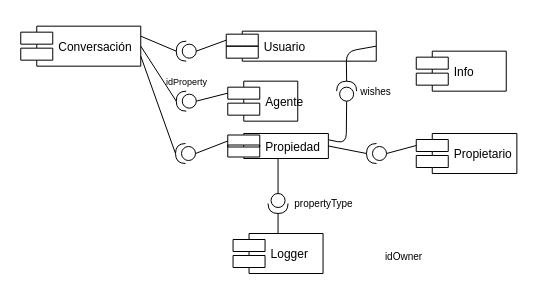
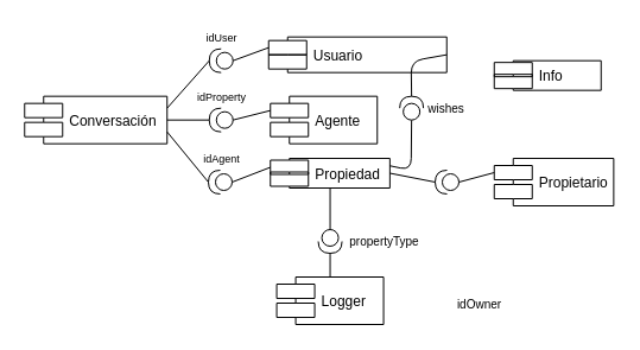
  <mxCell id="0" />
  <mxCell id="1" parent="0" />
- <mxCell id="2" value="Conversación" style="shape=component;align=left;spacingLeft=36;fillColor=#FFFFFF;" vertex="1" parent="1"><mxGeometry x="20.25" y="25.67" width="120" height="40" as="geometry" /></mxCell>
+ <mxCell id="2" value="Conversación" style="shape=component;align=left;spacingLeft=36;fillColor=#FFFFFF;" vertex="1" parent="1"><mxGeometry x="20.25" y="80.67" width="120" height="40" as="geometry" /></mxCell>
  <mxCell id="3" value="" style="shape=providedRequiredInterface;html=1;verticalLabelPosition=bottom;fillColor=#FFFFFF;rotation=-180;" vertex="1" parent="1"><mxGeometry x="175.75" y="40.67" width="20" height="20" as="geometry" /></mxCell>
  <mxCell id="4" value="Usuario" style="shape=component;align=left;spacingLeft=36;fillColor=#FFFFFF;" vertex="1" parent="1"><mxGeometry x="225.75" y="30.67" width="150" height="30" as="geometry" /></mxCell>
- <mxCell id="5" value="Agente" style="shape=component;align=left;spacingLeft=36;fillColor=#FFFFFF;" vertex="1" parent="1"><mxGeometry x="227.25" y="80.67" width="70" height="40" as="geometry" /></mxCell>
+ <mxCell id="5" value="Agente" style="shape=component;align=left;spacingLeft=36;fillColor=#FFFFFF;" vertex="1" parent="1"><mxGeometry x="227.25" y="80.67" width="90" height="40" as="geometry" /></mxCell>
  <mxCell id="6" value="" style="endArrow=none;html=1;entryX=0;entryY=0.3;entryDx=0;entryDy=0;exitX=0;exitY=0.5;exitDx=0;exitDy=0;exitPerimeter=0;" edge="1" parent="1" source="3" target="4"><mxGeometry width="50" height="50" relative="1" as="geometry"><mxPoint x="193.5" y="190.67" as="sourcePoint" /><mxPoint x="243.5" y="140.67" as="targetPoint" /></mxGeometry></mxCell>
  <mxCell id="7" value="" style="endArrow=none;html=1;entryX=1;entryY=0.5;entryDx=0;entryDy=0;exitX=1;exitY=0.25;exitDx=0;exitDy=0;entryPerimeter=0;" edge="1" parent="1" source="2" target="3"><mxGeometry width="50" height="50" relative="1" as="geometry"><mxPoint x="225" y="120.67" as="sourcePoint" /><mxPoint x="308" y="108.67" as="targetPoint" /></mxGeometry></mxCell>
  <mxCell id="8" value="" style="endArrow=none;html=1;exitX=1;exitY=0.5;exitDx=0;exitDy=0;entryX=1;entryY=0.5;entryDx=0;entryDy=0;entryPerimeter=0;" edge="1" parent="1" source="2" target="9"><mxGeometry width="50" height="50" relative="1" as="geometry"><mxPoint x="125.75" y="105.67" as="sourcePoint" /><mxPoint x="205" y="120.67" as="targetPoint" /></mxGeometry></mxCell>
  <mxCell id="9" value="" style="shape=providedRequiredInterface;html=1;verticalLabelPosition=bottom;fillColor=#FFFFFF;rotation=-180;" vertex="1" parent="1"><mxGeometry x="175.75" y="90.67" width="20" height="20" as="geometry" /></mxCell>
  <mxCell id="10" value="" style="endArrow=none;html=1;entryX=0;entryY=0.3;entryDx=0;entryDy=0;exitX=0;exitY=0.5;exitDx=0;exitDy=0;exitPerimeter=0;" edge="1" parent="1" source="9" target="5"><mxGeometry width="50" height="50" relative="1" as="geometry"><mxPoint x="95.25" y="123" as="sourcePoint" /><mxPoint x="183.75" y="121" as="targetPoint" /></mxGeometry></mxCell>
+ <mxCell id="11" value="&lt;font style=&quot;font-size: 9px&quot;&gt;idUser&lt;/font&gt;" style="text;html=1;align=center;verticalAlign=middle;resizable=0;points=[];autosize=1;" vertex="1" parent="1"><mxGeometry x="165.75" y="20.67" width="40" height="20" as="geometry" /></mxCell>
+ <mxCell id="12" value="&lt;font style=&quot;font-size: 9px&quot;&gt;idAgent&lt;/font&gt;" style="text;html=1;align=center;verticalAlign=middle;resizable=0;points=[];autosize=1;" vertex="1" parent="1"><mxGeometry x="160.75" y="123" width="50" height="20" as="geometry" /></mxCell>
  <mxCell id="13" value="Propiedad" style="shape=component;align=left;spacingLeft=36;fillColor=#FFFFFF;" vertex="1" parent="1"><mxGeometry x="227.25" y="133" width="100.62" height="25" as="geometry" /></mxCell>
  <mxCell id="14" value="" style="shape=providedRequiredInterface;html=1;verticalLabelPosition=bottom;fillColor=#FFFFFF;rotation=-180;" vertex="1" parent="1"><mxGeometry x="175" y="143" width="20" height="20" as="geometry" /></mxCell>
  <mxCell id="15" value="&lt;font style=&quot;font-size: 9px&quot;&gt;idProperty&lt;/font&gt;" style="text;html=1;align=center;verticalAlign=middle;resizable=0;points=[];autosize=1;" vertex="1" parent="1"><mxGeometry x="155.75" y="70.67" width="60" height="20" as="geometry" /></mxCell>
  <mxCell id="16" value="" style="endArrow=none;html=1;entryX=0;entryY=0.3;entryDx=0;entryDy=0;exitX=0;exitY=0.5;exitDx=0;exitDy=0;exitPerimeter=0;" edge="1" parent="1" source="14" target="13"><mxGeometry width="50" height="50" relative="1" as="geometry"><mxPoint x="205.75" y="133" as="sourcePoint" /><mxPoint x="255.13" y="131" as="targetPoint" /></mxGeometry></mxCell>
  <mxCell id="17" value="" style="endArrow=none;html=1;entryX=1;entryY=0.5;entryDx=0;entryDy=0;exitX=1;exitY=0.75;exitDx=0;exitDy=0;entryPerimeter=0;" edge="1" parent="1" source="2" target="14"><mxGeometry width="50" height="50" relative="1" as="geometry"><mxPoint x="135.75" y="100.67" as="sourcePoint" /><mxPoint x="185.75" y="60.67" as="targetPoint" /></mxGeometry></mxCell>
  <mxCell id="18" value="Propietario" style="shape=component;align=left;spacingLeft=36;fillColor=#FFFFFF;" vertex="1" parent="1"><mxGeometry x="415.75" y="133" width="100.62" height="40" as="geometry" /></mxCell>
  <mxCell id="19" value="" style="shape=providedRequiredInterface;html=1;verticalLabelPosition=bottom;fillColor=#FFFFFF;rotation=-180;" vertex="1" parent="1"><mxGeometry x="366" y="143" width="20" height="20" as="geometry" /></mxCell>
  <mxCell id="20" value="" style="endArrow=none;html=1;entryX=0;entryY=0.3;entryDx=0;entryDy=0;exitX=0;exitY=0.5;exitDx=0;exitDy=0;exitPerimeter=0;" edge="1" parent="1" source="19" target="18"><mxGeometry width="50" height="50" relative="1" as="geometry"><mxPoint x="205.75" y="183" as="sourcePoint" /><mxPoint x="255.13" y="175" as="targetPoint" /></mxGeometry></mxCell>
  <mxCell id="21" value="" style="endArrow=none;html=1;entryX=1;entryY=0.5;entryDx=0;entryDy=0;exitX=1;exitY=0.5;exitDx=0;exitDy=0;entryPerimeter=0;" edge="1" parent="1" source="13" target="19"><mxGeometry width="50" height="50" relative="1" as="geometry"><mxPoint x="135.75" y="183" as="sourcePoint" /><mxPoint x="185.75" y="183" as="targetPoint" /></mxGeometry></mxCell>
  <mxCell id="22" value="&lt;font size=&quot;1&quot;&gt;idOwner&lt;/font&gt;" style="text;html=1;align=center;verticalAlign=middle;resizable=0;points=[];autosize=1;" vertex="1" parent="1"><mxGeometry x="378.13" y="245.67" width="50" height="20" as="geometry" /></mxCell>
  <mxCell id="23" value="" style="endArrow=none;html=1;entryX=0;entryY=0.5;entryDx=0;entryDy=0;exitX=1;exitY=0.25;exitDx=0;exitDy=0;entryPerimeter=0;" edge="1" parent="1" source="13" target="29"><mxGeometry width="50" height="50" relative="1" as="geometry"><mxPoint x="395.75" y="50.67" as="sourcePoint" /><mxPoint x="447.63" y="42.67" as="targetPoint" /><Array as="points"><mxPoint x="345.75" y="143" /></Array></mxGeometry></mxCell>
  <mxCell id="24" value="" style="endArrow=none;html=1;entryX=1;entryY=0.5;entryDx=0;entryDy=0;exitX=1;exitY=0.5;exitDx=0;exitDy=0;entryPerimeter=0;" edge="1" parent="1" source="4" target="29"><mxGeometry width="50" height="50" relative="1" as="geometry"><mxPoint x="340.38" y="62.01" as="sourcePoint" /><mxPoint x="375.75" y="50.67" as="targetPoint" /><Array as="points"><mxPoint x="345.75" y="51" /></Array></mxGeometry></mxCell>
  <mxCell id="25" value="&lt;font size=&quot;1&quot;&gt;wishes&lt;/font&gt;" style="text;html=1;align=center;verticalAlign=middle;resizable=0;points=[];autosize=1;" vertex="1" parent="1"><mxGeometry x="350.25" y="80.67" width="50" height="20" as="geometry" /></mxCell>
  <mxCell id="26" value="Logger" style="shape=component;align=left;spacingLeft=36;fillColor=#FFFFFF;" vertex="1" parent="1"><mxGeometry x="232.56" y="233" width="90" height="40" as="geometry" /></mxCell>
  <mxCell id="27" value="" style="endArrow=none;html=1;entryX=0.5;entryY=0;entryDx=0;entryDy=0;exitX=1;exitY=0.5;exitDx=0;exitDy=0;exitPerimeter=0;" edge="1" parent="1" source="30" target="26"><mxGeometry width="50" height="50" relative="1" as="geometry"><mxPoint x="405.75" y="163" as="sourcePoint" /><mxPoint x="461.38" y="155" as="targetPoint" /></mxGeometry></mxCell>
  <mxCell id="28" value="&lt;font size=&quot;1&quot;&gt;propertyType&lt;/font&gt;" style="text;html=1;align=center;verticalAlign=middle;resizable=0;points=[];autosize=1;" vertex="1" parent="1"><mxGeometry x="287.56" y="193" width="70" height="20" as="geometry" /></mxCell>
  <mxCell id="29" value="" style="shape=providedRequiredInterface;html=1;verticalLabelPosition=bottom;fillColor=#FFFFFF;rotation=-90;" vertex="1" parent="1"><mxGeometry x="336.13" y="80.67" width="20" height="20" as="geometry" /></mxCell>
  <mxCell id="30" value="" style="shape=providedRequiredInterface;html=1;verticalLabelPosition=bottom;fillColor=#FFFFFF;rotation=90;" vertex="1" parent="1"><mxGeometry x="267.56" y="193" width="20" height="20" as="geometry" /></mxCell>
  <mxCell id="31" value="" style="endArrow=none;html=1;exitX=0.5;exitY=1;exitDx=0;exitDy=0;" edge="1" parent="1" source="13" target="30"><mxGeometry width="50" height="50" relative="1" as="geometry"><mxPoint x="295.44" y="173" as="sourcePoint" /><mxPoint x="295.75" y="203" as="targetPoint" /></mxGeometry></mxCell>
- <mxCell id="32" value="Info" style="shape=component;align=left;spacingLeft=36;fillColor=#FFFFFF;" vertex="1" parent="1"><mxGeometry x="415.75" y="50.67" width="90" height="40" as="geometry" /></mxCell>
+ <mxCell id="32" value="Info" style="shape=component;align=left;spacingLeft=36;fillColor=#FFFFFF;" vertex="1" parent="1"><mxGeometry x="415.75" y="50.67" width="90" height="25" as="geometry" /></mxCell>
